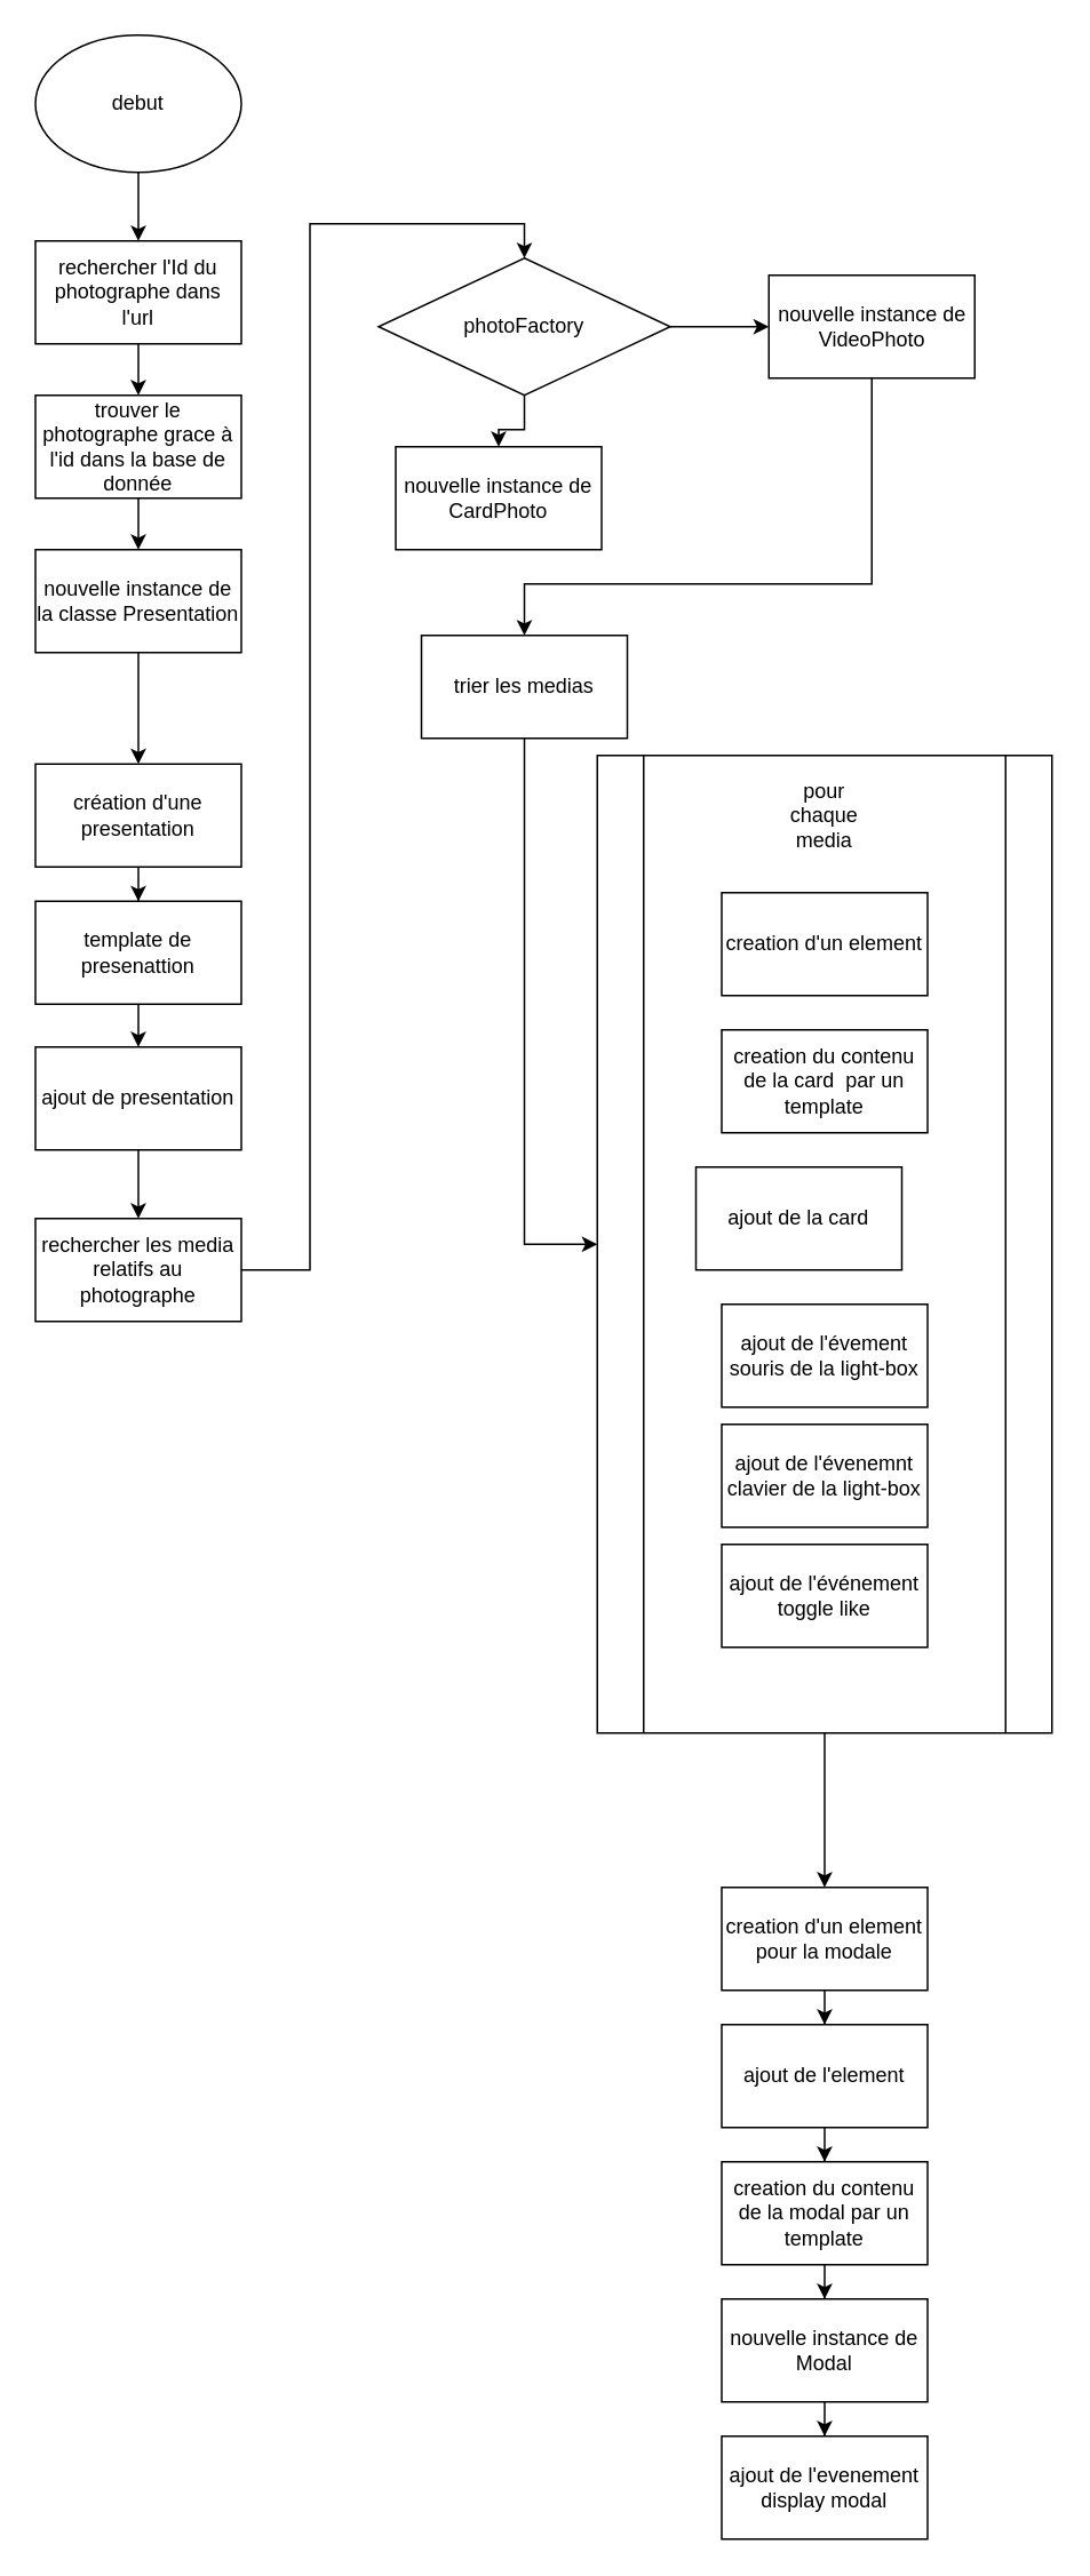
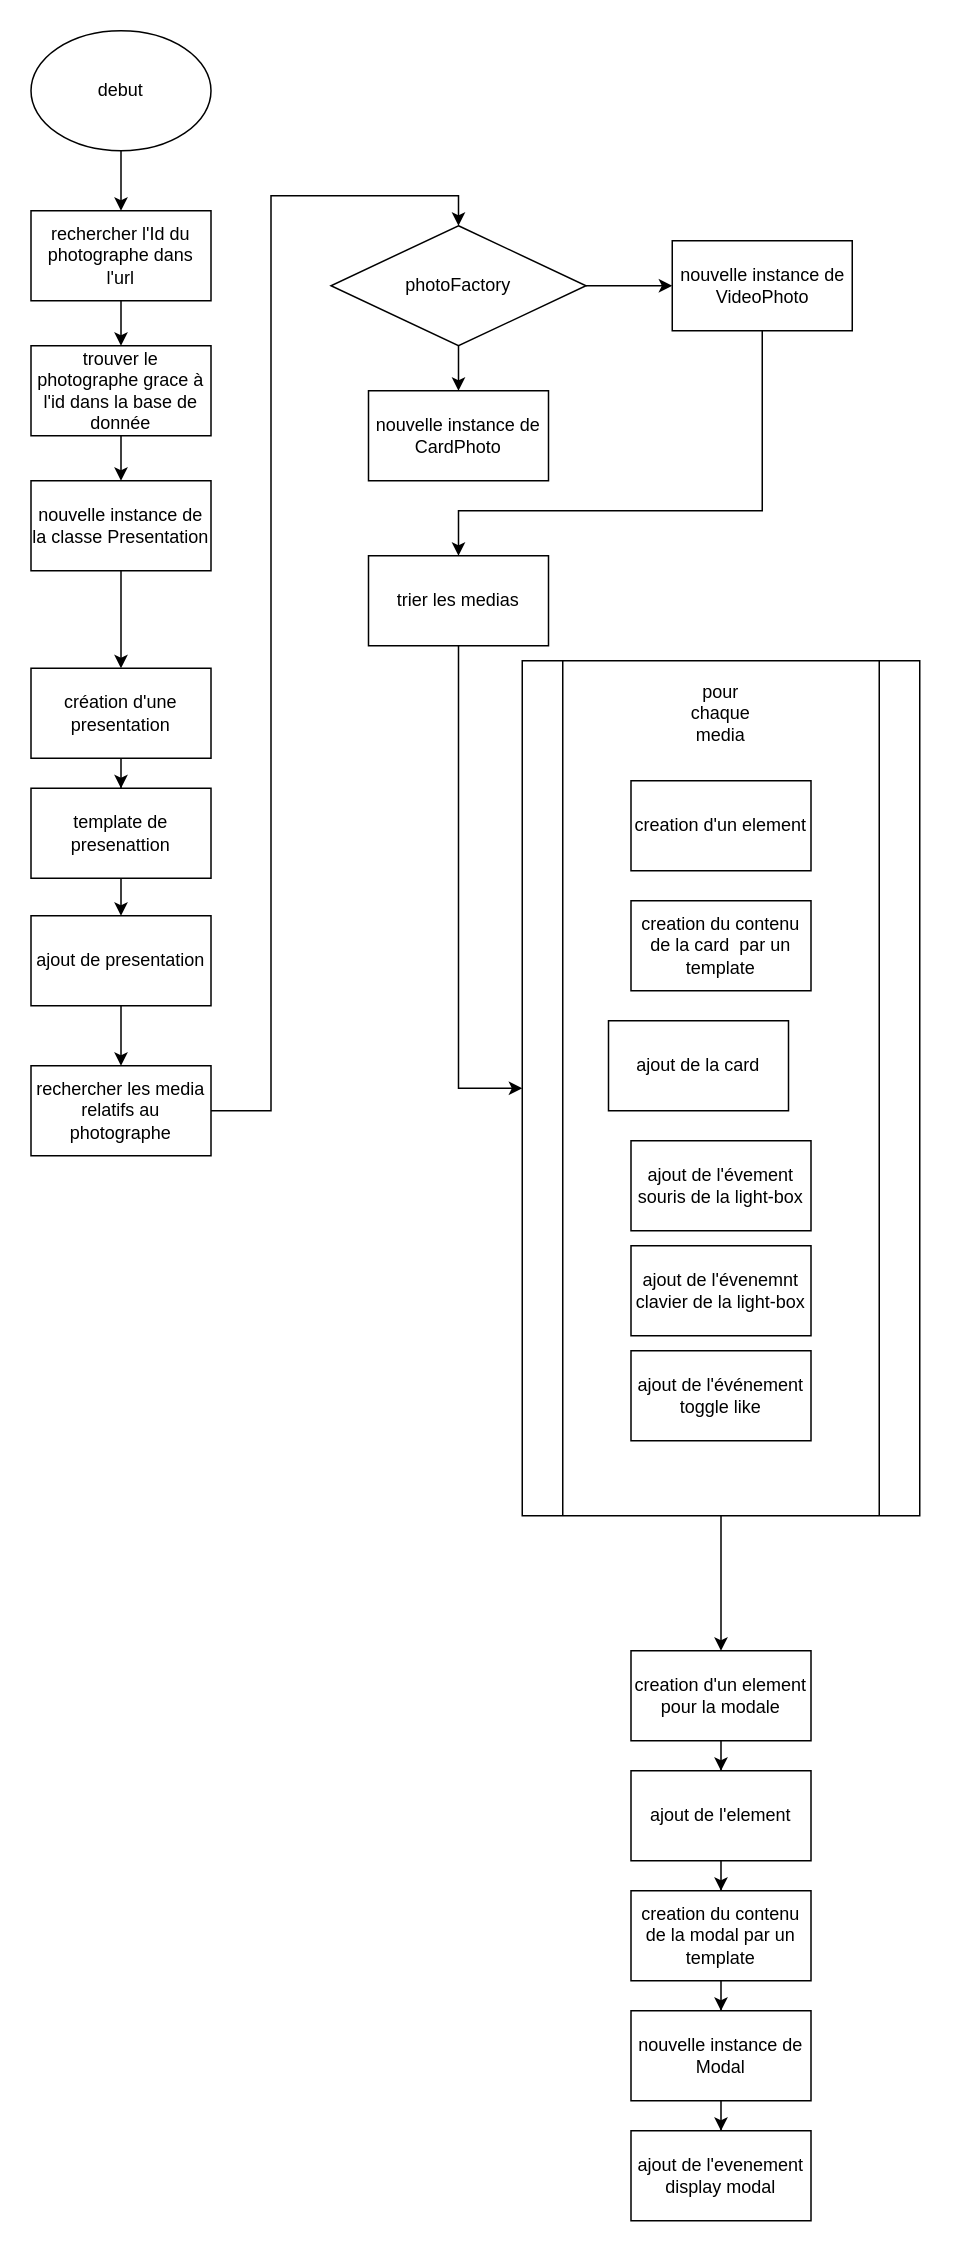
  <mxCell id="0" />
  <mxCell id="1" parent="0" />
  <mxCell id="2" style="edgeStyle=orthogonalEdgeStyle;rounded=0;orthogonalLoop=1;jettySize=auto;html=1;entryX=0.5;entryY=0;entryDx=0;entryDy=0;" edge="1" parent="1" source="3" target="5"><mxGeometry relative="1" as="geometry" /></mxCell>
  <mxCell id="3" value="&lt;div&gt;debut&lt;/div&gt;" style="ellipse;whiteSpace=wrap;html=1;" parent="1" vertex="1"><mxGeometry x="20" y="20" width="120" height="80" as="geometry" /></mxCell>
  <mxCell id="4" style="edgeStyle=orthogonalEdgeStyle;rounded=0;orthogonalLoop=1;jettySize=auto;html=1;entryX=0.5;entryY=0;entryDx=0;entryDy=0;" edge="1" parent="1" source="5" target="7"><mxGeometry relative="1" as="geometry" /></mxCell>
  <mxCell id="5" value="rechercher l'Id du photographe dans l'url" style="rounded=0;whiteSpace=wrap;html=1;" vertex="1" parent="1"><mxGeometry x="20" y="140" width="120" height="60" as="geometry" /></mxCell>
  <mxCell id="6" style="edgeStyle=orthogonalEdgeStyle;rounded=0;orthogonalLoop=1;jettySize=auto;html=1;" edge="1" parent="1" source="7" target="9"><mxGeometry relative="1" as="geometry" /></mxCell>
  <mxCell id="7" value="trouver le photographe grace à l'id dans la base de donnée" style="rounded=0;whiteSpace=wrap;html=1;" vertex="1" parent="1"><mxGeometry x="20" y="230" width="120" height="60" as="geometry" /></mxCell>
  <mxCell id="8" style="edgeStyle=orthogonalEdgeStyle;rounded=0;orthogonalLoop=1;jettySize=auto;html=1;entryX=0.5;entryY=0;entryDx=0;entryDy=0;" edge="1" parent="1" source="9" target="11"><mxGeometry relative="1" as="geometry" /></mxCell>
  <mxCell id="9" value="nouvelle instance de la classe Presentation" style="rounded=0;whiteSpace=wrap;html=1;" vertex="1" parent="1"><mxGeometry x="20" y="320" width="120" height="60" as="geometry" /></mxCell>
  <mxCell id="10" style="edgeStyle=orthogonalEdgeStyle;rounded=0;orthogonalLoop=1;jettySize=auto;html=1;" edge="1" parent="1" source="11" target="13"><mxGeometry relative="1" as="geometry" /></mxCell>
  <mxCell id="11" value="création d'une presentation " style="rounded=0;whiteSpace=wrap;html=1;" vertex="1" parent="1"><mxGeometry x="20" y="445" width="120" height="60" as="geometry" /></mxCell>
  <mxCell id="12" style="edgeStyle=orthogonalEdgeStyle;rounded=0;orthogonalLoop=1;jettySize=auto;html=1;entryX=0.5;entryY=0;entryDx=0;entryDy=0;" edge="1" parent="1" source="13" target="43"><mxGeometry relative="1" as="geometry" /></mxCell>
  <mxCell id="13" value="template de presenattion" style="rounded=0;whiteSpace=wrap;html=1;" vertex="1" parent="1"><mxGeometry x="20" y="525" width="120" height="60" as="geometry" /></mxCell>
  <mxCell id="14" style="edgeStyle=orthogonalEdgeStyle;rounded=0;orthogonalLoop=1;jettySize=auto;html=1;entryX=0.5;entryY=0;entryDx=0;entryDy=0;" edge="1" parent="1" source="15" target="23"><mxGeometry relative="1" as="geometry"><mxPoint x="200" y="200" as="targetPoint" /></mxGeometry></mxCell>
  <mxCell id="15" value="rechercher les media relatifs au photographe" style="rounded=0;whiteSpace=wrap;html=1;" vertex="1" parent="1"><mxGeometry x="20" y="710" width="120" height="60" as="geometry" /></mxCell>
  <mxCell id="16" style="edgeStyle=orthogonalEdgeStyle;rounded=0;orthogonalLoop=1;jettySize=auto;html=1;entryX=0;entryY=0.5;entryDx=0;entryDy=0;" edge="1" parent="1" source="17" target="19"><mxGeometry relative="1" as="geometry"><mxPoint x="170" y="700" as="targetPoint" /></mxGeometry></mxCell>
  <mxCell id="17" value="trier les medias" style="rounded=0;whiteSpace=wrap;html=1;" vertex="1" parent="1"><mxGeometry x="245" y="370" width="120" height="60" as="geometry" /></mxCell>
  <mxCell id="18" style="edgeStyle=orthogonalEdgeStyle;rounded=0;orthogonalLoop=1;jettySize=auto;html=1;entryX=0.5;entryY=0;entryDx=0;entryDy=0;" edge="1" parent="1" source="19" target="34"><mxGeometry relative="1" as="geometry"><Array as="points"><mxPoint x="480" y="1080" /></Array></mxGeometry></mxCell>
  <mxCell id="19" value="" style="shape=process;whiteSpace=wrap;html=1;backgroundOutline=1;" vertex="1" parent="1"><mxGeometry x="347.5" y="440" width="265" height="570" as="geometry" /></mxCell>
  <mxCell id="20" value="pour chaque media" style="text;html=1;strokeColor=none;fillColor=none;align=center;verticalAlign=middle;whiteSpace=wrap;rounded=0;" vertex="1" parent="1"><mxGeometry x="450" y="460" width="60" height="30" as="geometry" /></mxCell>
  <mxCell id="21" style="edgeStyle=orthogonalEdgeStyle;rounded=0;orthogonalLoop=1;jettySize=auto;html=1;entryX=0.5;entryY=0;entryDx=0;entryDy=0;" edge="1" parent="1" source="23" target="24"><mxGeometry relative="1" as="geometry" /></mxCell>
  <mxCell id="22" style="edgeStyle=orthogonalEdgeStyle;rounded=0;orthogonalLoop=1;jettySize=auto;html=1;entryX=0;entryY=0.5;entryDx=0;entryDy=0;" edge="1" parent="1" source="23" target="26"><mxGeometry relative="1" as="geometry" /></mxCell>
  <mxCell id="23" value="photoFactory" style="rhombus;whiteSpace=wrap;html=1;" vertex="1" parent="1"><mxGeometry x="220" y="150" width="170" height="80" as="geometry" /></mxCell>
- <mxCell id="24" value="nouvelle instance de CardPhoto" style="rounded=0;whiteSpace=wrap;html=1;" vertex="1" parent="1"><mxGeometry x="230" y="260" width="120" height="60" as="geometry" /></mxCell>
+ <mxCell id="24" value="nouvelle instance de CardPhoto" style="rounded=0;whiteSpace=wrap;html=1;" vertex="1" parent="1"><mxGeometry x="245" y="260" width="120" height="60" as="geometry" /></mxCell>
  <mxCell id="25" style="edgeStyle=orthogonalEdgeStyle;rounded=0;orthogonalLoop=1;jettySize=auto;html=1;entryX=0.5;entryY=0;entryDx=0;entryDy=0;" edge="1" parent="1" source="26" target="17"><mxGeometry relative="1" as="geometry"><mxPoint x="465" y="450" as="targetPoint" /><Array as="points"><mxPoint x="508" y="340" /><mxPoint x="305" y="340" /></Array></mxGeometry></mxCell>
  <mxCell id="26" value="nouvelle instance de VideoPhoto" style="rounded=0;whiteSpace=wrap;html=1;" vertex="1" parent="1"><mxGeometry x="447.5" y="160" width="120" height="60" as="geometry" /></mxCell>
  <mxCell id="27" value="creation d'un element" style="rounded=0;whiteSpace=wrap;html=1;" vertex="1" parent="1"><mxGeometry x="420" y="520" width="120" height="60" as="geometry" /></mxCell>
  <mxCell id="28" value="creation du contenu de la card&amp;nbsp; par un template " style="rounded=0;whiteSpace=wrap;html=1;" vertex="1" parent="1"><mxGeometry x="420" y="600" width="120" height="60" as="geometry" /></mxCell>
  <mxCell id="29" value="ajout de la card" style="rounded=0;whiteSpace=wrap;html=1;" vertex="1" parent="1"><mxGeometry x="405" y="680" width="120" height="60" as="geometry" /></mxCell>
  <mxCell id="30" value="ajout de l'évement souris de la light-box" style="rounded=0;whiteSpace=wrap;html=1;" vertex="1" parent="1"><mxGeometry x="420" y="760" width="120" height="60" as="geometry" /></mxCell>
  <mxCell id="31" value="ajout de l'évenemnt clavier de la light-box" style="rounded=0;whiteSpace=wrap;html=1;" vertex="1" parent="1"><mxGeometry x="420" y="830" width="120" height="60" as="geometry" /></mxCell>
  <mxCell id="32" value="ajout de l'événement toggle like" style="rounded=0;whiteSpace=wrap;html=1;" vertex="1" parent="1"><mxGeometry x="420" y="900" width="120" height="60" as="geometry" /></mxCell>
  <mxCell id="33" style="edgeStyle=orthogonalEdgeStyle;rounded=0;orthogonalLoop=1;jettySize=auto;html=1;" edge="1" parent="1" source="34" target="36"><mxGeometry relative="1" as="geometry" /></mxCell>
  <mxCell id="34" value="creation d'un element pour la modale" style="rounded=0;whiteSpace=wrap;html=1;" vertex="1" parent="1"><mxGeometry x="420" y="1100" width="120" height="60" as="geometry" /></mxCell>
  <mxCell id="35" style="edgeStyle=orthogonalEdgeStyle;rounded=0;orthogonalLoop=1;jettySize=auto;html=1;" edge="1" parent="1" source="36" target="38"><mxGeometry relative="1" as="geometry" /></mxCell>
  <mxCell id="36" value="ajout de l'element" style="rounded=0;whiteSpace=wrap;html=1;" vertex="1" parent="1"><mxGeometry x="420" y="1180" width="120" height="60" as="geometry" /></mxCell>
  <mxCell id="37" style="edgeStyle=orthogonalEdgeStyle;rounded=0;orthogonalLoop=1;jettySize=auto;html=1;" edge="1" parent="1" source="38" target="40"><mxGeometry relative="1" as="geometry" /></mxCell>
  <mxCell id="38" value="creation du contenu de la modal par un template" style="rounded=0;whiteSpace=wrap;html=1;" vertex="1" parent="1"><mxGeometry x="420" y="1260" width="120" height="60" as="geometry" /></mxCell>
  <mxCell id="39" style="edgeStyle=orthogonalEdgeStyle;rounded=0;orthogonalLoop=1;jettySize=auto;html=1;" edge="1" parent="1" source="40" target="41"><mxGeometry relative="1" as="geometry" /></mxCell>
  <mxCell id="40" value="nouvelle instance de Modal" style="rounded=0;whiteSpace=wrap;html=1;" vertex="1" parent="1"><mxGeometry x="420" y="1340" width="120" height="60" as="geometry" /></mxCell>
  <mxCell id="41" value="ajout de l'evenement display modal" style="rounded=0;whiteSpace=wrap;html=1;" vertex="1" parent="1"><mxGeometry x="420" y="1420" width="120" height="60" as="geometry" /></mxCell>
  <mxCell id="42" style="edgeStyle=orthogonalEdgeStyle;rounded=0;orthogonalLoop=1;jettySize=auto;html=1;" edge="1" parent="1" source="43" target="15"><mxGeometry relative="1" as="geometry" /></mxCell>
  <mxCell id="43" value="ajout de presentation" style="rounded=0;whiteSpace=wrap;html=1;" vertex="1" parent="1"><mxGeometry x="20" y="610" width="120" height="60" as="geometry" /></mxCell>
